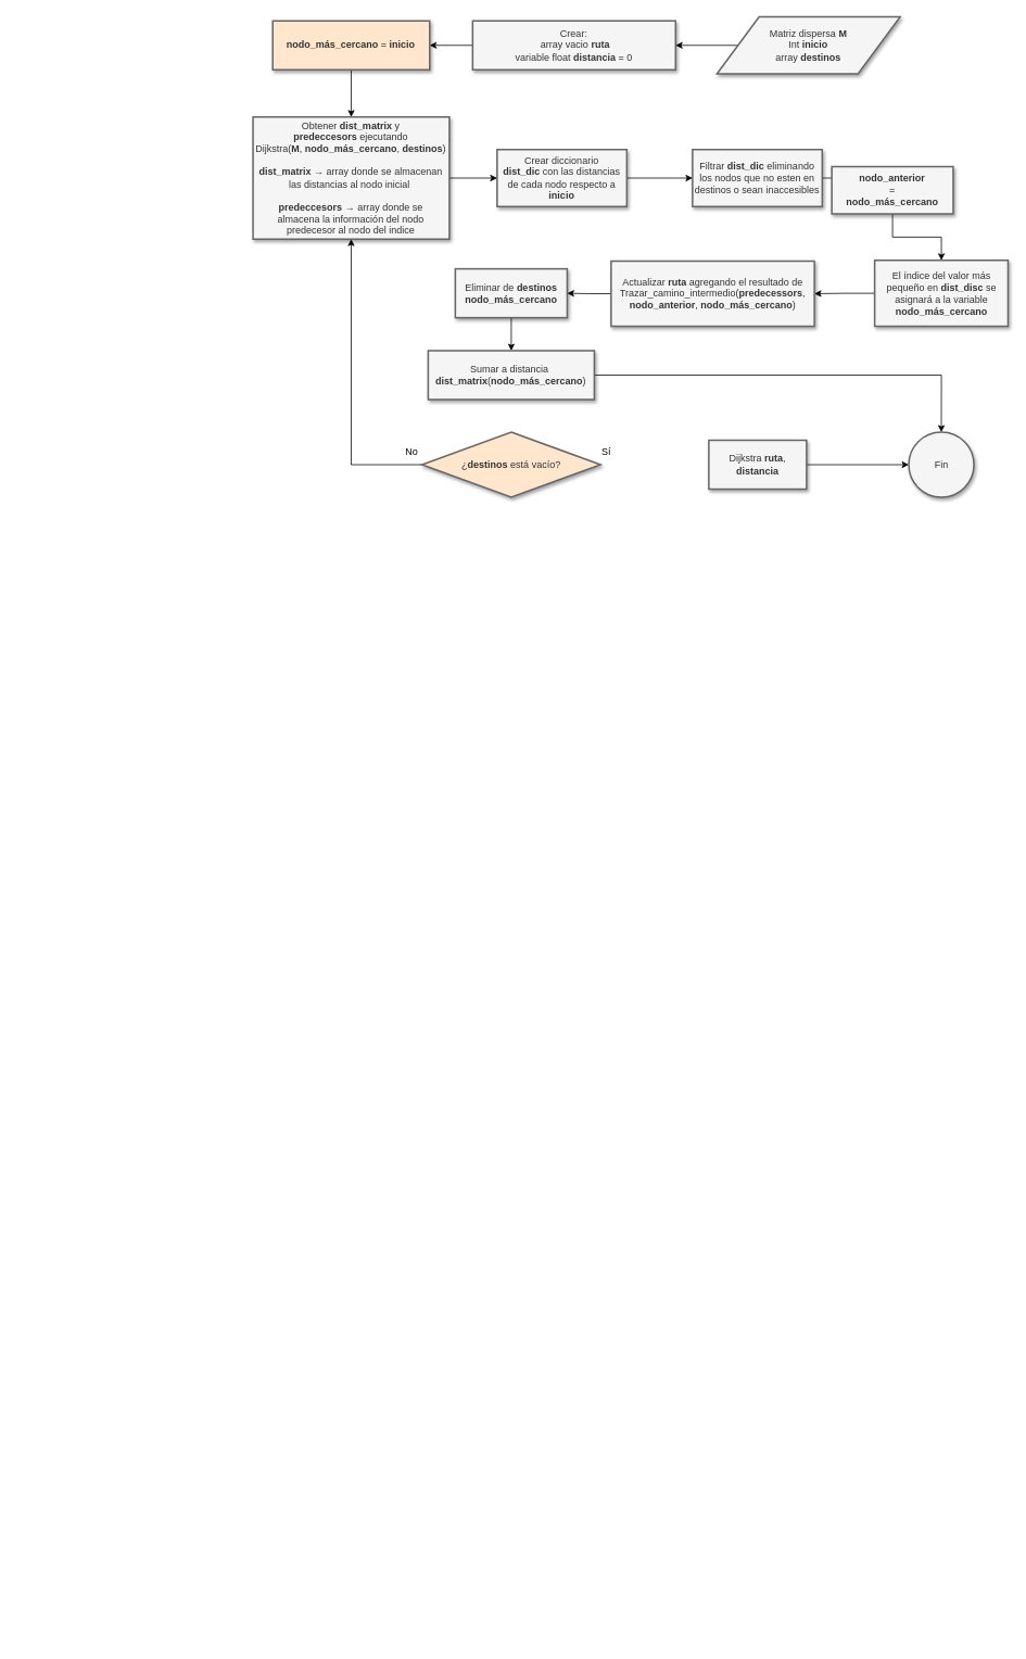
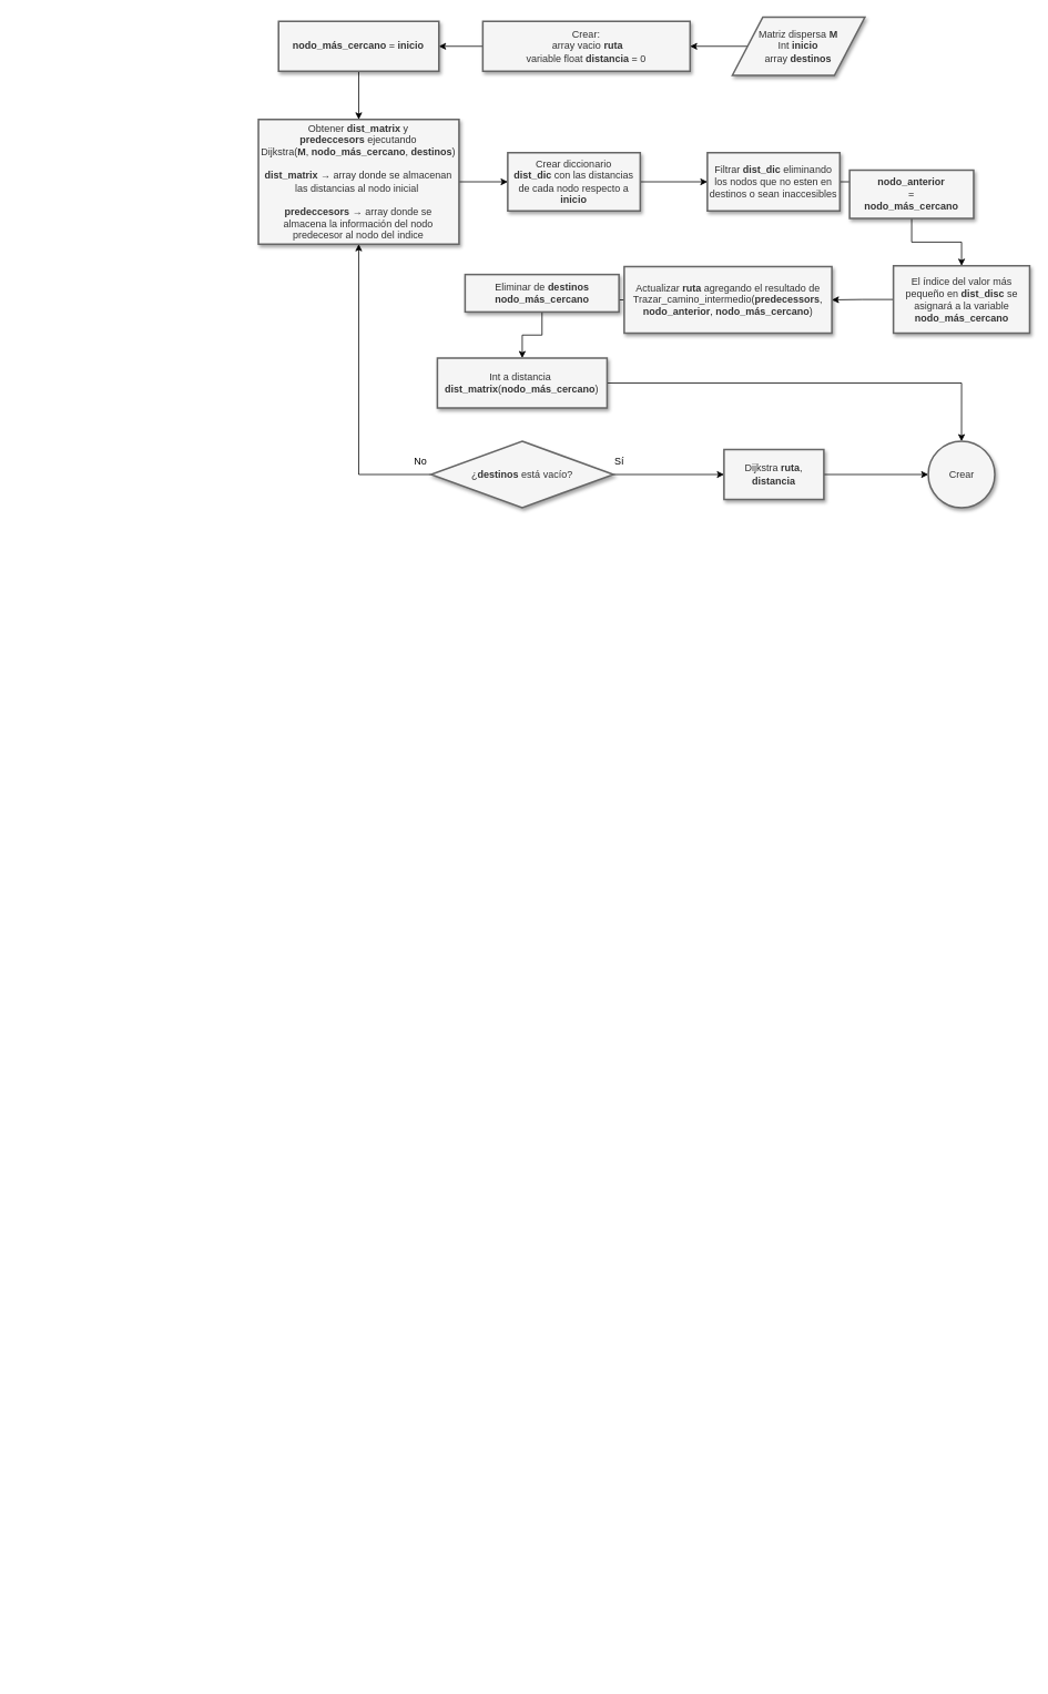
  <mxCell id="0" />
  <mxCell id="1" parent="0" />
  <mxCell id="2" value="" style="edgeStyle=orthogonalEdgeStyle;rounded=0;orthogonalLoop=1;jettySize=auto;html=1;" edge="1" parent="1" source="3" target="6"><mxGeometry relative="1" as="geometry" /></mxCell>
- <mxCell id="3" value="Matriz dispersa &lt;b&gt;M&lt;/b&gt;&lt;div&gt;Int &lt;b&gt;inicio&lt;/b&gt;&lt;/div&gt;&lt;div&gt;&lt;span style=&quot;background-color: initial;&quot;&gt;array&lt;b&gt;&amp;nbsp;destinos&lt;/b&gt;&lt;/span&gt;&lt;/div&gt;" style="shape=parallelogram;html=1;strokeWidth=2;perimeter=parallelogramPerimeter;whiteSpace=wrap;rounded=0;arcSize=12;size=0.23;labelBackgroundColor=none;fillColor=#f5f5f5;strokeColor=#666666;fontColor=#333333;comic=0;shadow=1;jiggle=1;enumerate=0;deletable=1;shadowOpacity=35;" parent="1" vertex="1"><mxGeometry x="880" y="20" width="225" height="70" as="geometry" /></mxCell>
+ <mxCell id="3" value="Matriz dispersa &lt;b&gt;M&lt;/b&gt;&lt;div&gt;Int &lt;b&gt;inicio&lt;/b&gt;&lt;/div&gt;&lt;div&gt;&lt;span style=&quot;background-color: initial;&quot;&gt;array&lt;b&gt;&amp;nbsp;destinos&lt;/b&gt;&lt;/span&gt;&lt;/div&gt;" style="shape=parallelogram;html=1;strokeWidth=2;perimeter=parallelogramPerimeter;whiteSpace=wrap;rounded=0;arcSize=12;size=0.23;labelBackgroundColor=none;fillColor=#f5f5f5;strokeColor=#666666;fontColor=#333333;comic=0;shadow=1;jiggle=1;enumerate=0;deletable=1;shadowOpacity=35;" parent="1" vertex="1"><mxGeometry x="880" y="20" width="159.37" height="70" as="geometry" /></mxCell>
  <mxCell id="4" style="edgeStyle=orthogonalEdgeStyle;rounded=0;orthogonalLoop=1;jettySize=auto;html=1;entryX=0;entryY=0.5;entryDx=0;entryDy=0;strokeColor=#FFFFFF;fontColor=default;labelBackgroundColor=none;" parent="1" edge="1"><mxGeometry relative="1" as="geometry"><Array as="points"><mxPoint x="20" y="2015" /><mxPoint x="20" y="1780" /></Array><mxPoint x="186" y="1780" as="targetPoint" /></mxGeometry></mxCell>
  <mxCell id="5" value="" style="edgeStyle=orthogonalEdgeStyle;rounded=0;orthogonalLoop=1;jettySize=auto;html=1;" edge="1" parent="1" source="6" target="18"><mxGeometry relative="1" as="geometry" /></mxCell>
  <mxCell id="6" value="Crear:&lt;div&gt;&amp;nbsp;array&amp;nbsp;&lt;span style=&quot;background-color: initial;&quot;&gt;vacio&amp;nbsp;&lt;/span&gt;&lt;b style=&quot;background-color: initial;&quot;&gt;ruta&lt;/b&gt;&lt;div&gt;variable float &lt;b&gt;distancia &lt;/b&gt;= 0&lt;/div&gt;&lt;/div&gt;" style="whiteSpace=wrap;html=1;fillColor=#f5f5f5;strokeColor=#666666;fontColor=#333333;strokeWidth=2;rounded=0;arcSize=12;labelBackgroundColor=none;comic=0;shadow=1;jiggle=1;shadowOpacity=35;" vertex="1" parent="1"><mxGeometry x="580" y="25" width="249.18" height="60" as="geometry" /></mxCell>
  <mxCell id="7" value="" style="edgeStyle=orthogonalEdgeStyle;rounded=0;orthogonalLoop=1;jettySize=auto;html=1;" edge="1" parent="1" source="8" target="10"><mxGeometry relative="1" as="geometry" /></mxCell>
  <mxCell id="8" value="Obtener &lt;b&gt;dist_matrix&lt;/b&gt;&amp;nbsp;y &lt;b&gt;predeccesors&lt;/b&gt;&amp;nbsp;ejecutando&lt;div&gt;Dijkstra(&lt;b&gt;M&lt;/b&gt;,&amp;nbsp;&lt;b&gt;nodo_más_cercano&lt;/b&gt;, &lt;b&gt;destinos&lt;/b&gt;)&lt;/div&gt;&lt;div&gt;&lt;br&gt;&lt;/div&gt;&lt;div&gt;&lt;b&gt;dist_matrix&amp;nbsp;&lt;/b&gt;&lt;span style=&quot;background-color: initial;&quot;&gt;→ array donde se almacenan las distancias al nodo inicial&amp;nbsp;&lt;/span&gt;&lt;/div&gt;&lt;div&gt;&lt;span style=&quot;background-color: initial;&quot;&gt;&lt;br&gt;&lt;/span&gt;&lt;/div&gt;&lt;div&gt;&lt;b style=&quot;background-color: initial;&quot;&gt;predeccesors&lt;/b&gt;&lt;span style=&quot;background-color: initial;&quot;&gt;&amp;nbsp;&lt;/span&gt;&lt;span style=&quot;background-color: initial;&quot;&gt;→ array donde se almacena&amp;nbsp;&lt;/span&gt;&lt;span style=&quot;background-color: initial;&quot;&gt;la información del nodo predecesor al nodo del indice&lt;/span&gt;&lt;br&gt;&lt;/div&gt;" style="whiteSpace=wrap;html=1;fillColor=#f5f5f5;strokeColor=#666666;fontColor=#333333;strokeWidth=2;rounded=0;arcSize=12;labelBackgroundColor=none;comic=0;shadow=1;jiggle=1;shadowOpacity=35;" vertex="1" parent="1"><mxGeometry x="310.25" y="143" width="241.12" height="150" as="geometry" /></mxCell>
  <mxCell id="9" value="" style="edgeStyle=orthogonalEdgeStyle;rounded=0;orthogonalLoop=1;jettySize=auto;html=1;" edge="1" parent="1" source="10" target="12"><mxGeometry relative="1" as="geometry" /></mxCell>
  <mxCell id="10" value="Crear diccionario&lt;div&gt;&lt;b&gt;dist_dic&lt;/b&gt;&amp;nbsp;con las distancias de cada nodo respecto a &lt;b&gt;inicio&lt;/b&gt;&lt;/div&gt;" style="whiteSpace=wrap;html=1;fillColor=#f5f5f5;strokeColor=#666666;fontColor=#333333;strokeWidth=2;rounded=0;arcSize=12;labelBackgroundColor=none;comic=0;shadow=1;jiggle=1;shadowOpacity=35;" vertex="1" parent="1"><mxGeometry x="610" y="183" width="159.26" height="70" as="geometry" /></mxCell>
  <mxCell id="11" value="" style="edgeStyle=orthogonalEdgeStyle;rounded=0;orthogonalLoop=1;jettySize=auto;html=1;" edge="1" parent="1" source="12" target="20"><mxGeometry relative="1" as="geometry" /></mxCell>
  <mxCell id="12" value="Filtrar &lt;b&gt;dist_dic&lt;/b&gt;&amp;nbsp;eliminando los nodos que no esten en destinos o sean inaccesibles" style="whiteSpace=wrap;html=1;fillColor=#f5f5f5;strokeColor=#666666;fontColor=#333333;strokeWidth=2;rounded=0;arcSize=12;labelBackgroundColor=none;comic=0;shadow=1;jiggle=1;shadowOpacity=35;" vertex="1" parent="1"><mxGeometry x="850" y="183" width="159.24" height="70" as="geometry" /></mxCell>
  <mxCell id="13" value="" style="edgeStyle=orthogonalEdgeStyle;rounded=0;orthogonalLoop=1;jettySize=auto;html=1;" edge="1" parent="1" source="14" target="16"><mxGeometry relative="1" as="geometry" /></mxCell>
  <mxCell id="14" value="El índice del valor más pequeño en &lt;b&gt;dist_disc&lt;/b&gt;&amp;nbsp;se asignará a la variable &lt;b&gt;nodo_más_cercano&lt;/b&gt;" style="whiteSpace=wrap;html=1;fillColor=#f5f5f5;strokeColor=#666666;fontColor=#333333;strokeWidth=2;rounded=0;arcSize=12;labelBackgroundColor=none;comic=0;shadow=1;jiggle=1;shadowOpacity=35;" vertex="1" parent="1"><mxGeometry x="1073.7" y="319" width="163.73" height="81" as="geometry" /></mxCell>
  <mxCell id="15" value="" style="edgeStyle=orthogonalEdgeStyle;rounded=0;orthogonalLoop=1;jettySize=auto;html=1;" edge="1" parent="1" source="16" target="22"><mxGeometry relative="1" as="geometry" /></mxCell>
  <mxCell id="16" value="Actualizar &lt;b&gt;ruta &lt;/b&gt;agregando el resultado de Trazar_camino_intermedio(&lt;b&gt;predecessors&lt;/b&gt;, &lt;b&gt;nodo_anterior&lt;/b&gt;,&amp;nbsp;&lt;b&gt;nodo_más_cercano&lt;/b&gt;)" style="whiteSpace=wrap;html=1;fillColor=#f5f5f5;strokeColor=#666666;fontColor=#333333;strokeWidth=2;rounded=0;arcSize=12;labelBackgroundColor=none;comic=0;shadow=1;jiggle=1;shadowOpacity=35;" vertex="1" parent="1"><mxGeometry x="750" y="320" width="249.64" height="80" as="geometry" /></mxCell>
  <mxCell id="17" value="" style="edgeStyle=orthogonalEdgeStyle;rounded=0;orthogonalLoop=1;jettySize=auto;html=1;" edge="1" parent="1" source="18" target="8"><mxGeometry relative="1" as="geometry" /></mxCell>
- <mxCell id="18" value="&lt;b&gt;nodo_más_cercano &lt;/b&gt;=&lt;b&gt; inicio&lt;/b&gt;" style="whiteSpace=wrap;html=1;fillColor=#ffe6cc;strokeColor=#666666;fontColor=#333333;strokeWidth=2;rounded=0;arcSize=12;labelBackgroundColor=none;comic=0;shadow=1;jiggle=1;shadowOpacity=35;" vertex="1" parent="1"><mxGeometry x="334.47" y="25" width="192.69" height="60" as="geometry" /></mxCell>
+ <mxCell id="18" value="&lt;b&gt;nodo_más_cercano &lt;/b&gt;=&lt;b&gt; inicio&lt;/b&gt;" style="whiteSpace=wrap;html=1;fillColor=#f5f5f5;strokeColor=#666666;fontColor=#333333;strokeWidth=2;rounded=0;arcSize=12;labelBackgroundColor=none;comic=0;shadow=1;jiggle=1;shadowOpacity=35;" vertex="1" parent="1"><mxGeometry x="334.47" y="25" width="192.69" height="60" as="geometry" /></mxCell>
  <mxCell id="19" style="edgeStyle=orthogonalEdgeStyle;rounded=0;orthogonalLoop=1;jettySize=auto;html=1;" edge="1" parent="1" source="20" target="14"><mxGeometry relative="1" as="geometry" /></mxCell>
  <mxCell id="20" value="&lt;b&gt;nodo_anterior&lt;/b&gt;&lt;div&gt;&lt;span style=&quot;background-color: initial;&quot;&gt;=&lt;/span&gt;&lt;div&gt;&lt;b style=&quot;background-color: initial;&quot;&gt;nodo_más_cercano&lt;/b&gt;&lt;/div&gt;&lt;/div&gt;" style="whiteSpace=wrap;html=1;fillColor=#f5f5f5;strokeColor=#666666;fontColor=#333333;strokeWidth=2;rounded=0;arcSize=12;labelBackgroundColor=none;comic=0;shadow=1;jiggle=1;shadowOpacity=35;" vertex="1" parent="1"><mxGeometry x="1021" y="204" width="149.11" height="58" as="geometry" /></mxCell>
  <mxCell id="21" value="" style="edgeStyle=orthogonalEdgeStyle;rounded=0;orthogonalLoop=1;jettySize=auto;html=1;" edge="1" parent="1" source="22" target="24"><mxGeometry relative="1" as="geometry" /></mxCell>
- <mxCell id="22" value="Eliminar de &lt;b&gt;destinos&lt;/b&gt;&lt;div&gt;&lt;b&gt;nodo_más_cercano&lt;/b&gt;&lt;br&gt;&lt;/div&gt;" style="whiteSpace=wrap;html=1;fillColor=#f5f5f5;strokeColor=#666666;fontColor=#333333;strokeWidth=2;rounded=0;arcSize=12;labelBackgroundColor=none;comic=0;shadow=1;jiggle=1;shadowOpacity=35;" vertex="1" parent="1"><mxGeometry x="558.69" y="329.5" width="137.37" height="60" as="geometry" /></mxCell>
+ <mxCell id="22" value="Eliminar de &lt;b&gt;destinos&lt;/b&gt;&lt;div&gt;&lt;b&gt;nodo_más_cercano&lt;/b&gt;&lt;br&gt;&lt;/div&gt;" style="whiteSpace=wrap;html=1;fillColor=#f5f5f5;strokeColor=#666666;fontColor=#333333;strokeWidth=2;rounded=0;arcSize=12;labelBackgroundColor=none;comic=0;shadow=1;jiggle=1;shadowOpacity=35;" vertex="1" parent="1"><mxGeometry x="558.69" y="329.5" width="185" height="45" as="geometry" /></mxCell>
  <mxCell id="23" value="" style="edgeStyle=orthogonalEdgeStyle;rounded=0;orthogonalLoop=1;jettySize=auto;html=1;" edge="1" parent="1" source="24" target="31"><mxGeometry relative="1" as="geometry" /></mxCell>
- <mxCell id="24" value="Sumar a distancia&amp;nbsp;&lt;div&gt;&lt;b&gt;dist_matrix&lt;/b&gt;(&lt;b style=&quot;background-color: initial;&quot;&gt;nodo_más_cercano&lt;/b&gt;&lt;span style=&quot;background-color: initial;&quot;&gt;)&lt;/span&gt;&lt;/div&gt;" style="whiteSpace=wrap;html=1;fillColor=#f5f5f5;strokeColor=#666666;fontColor=#333333;strokeWidth=2;rounded=0;arcSize=12;labelBackgroundColor=none;comic=0;shadow=1;jiggle=1;shadowOpacity=35;" vertex="1" parent="1"><mxGeometry x="525.37" y="430" width="204" height="60" as="geometry" /></mxCell>
+ <mxCell id="24" value="Int a distancia&amp;nbsp;&lt;div&gt;&lt;b&gt;dist_matrix&lt;/b&gt;(&lt;b style=&quot;background-color: initial;&quot;&gt;nodo_más_cercano&lt;/b&gt;&lt;span style=&quot;background-color: initial;&quot;&gt;)&lt;/span&gt;&lt;/div&gt;" style="whiteSpace=wrap;html=1;fillColor=#f5f5f5;strokeColor=#666666;fontColor=#333333;strokeWidth=2;rounded=0;arcSize=12;labelBackgroundColor=none;comic=0;shadow=1;jiggle=1;shadowOpacity=35;" vertex="1" parent="1"><mxGeometry x="525.37" y="430" width="204" height="60" as="geometry" /></mxCell>
+ <mxCell id="25" value="" style="edgeStyle=orthogonalEdgeStyle;rounded=0;orthogonalLoop=1;jettySize=auto;html=1;" edge="1" parent="1" source="27" target="29"><mxGeometry relative="1" as="geometry" /></mxCell>
  <mxCell id="26" style="edgeStyle=orthogonalEdgeStyle;rounded=0;orthogonalLoop=1;jettySize=auto;html=1;entryX=0.5;entryY=1;entryDx=0;entryDy=0;" edge="1" parent="1" source="27" target="8"><mxGeometry relative="1" as="geometry"><Array as="points"><mxPoint x="431" y="570" /></Array></mxGeometry></mxCell>
- <mxCell id="27" value="¿&lt;b&gt;destinos&lt;/b&gt; está vacío?" style="rhombus;whiteSpace=wrap;html=1;fillColor=#ffe6cc;strokeColor=#666666;fontColor=#333333;strokeWidth=2;rounded=0;arcSize=12;labelBackgroundColor=none;comic=0;shadow=1;jiggle=1;shadowOpacity=35;" vertex="1" parent="1"><mxGeometry x="517.7" y="530" width="219.33" height="80" as="geometry" /></mxCell>
+ <mxCell id="27" value="¿&lt;b&gt;destinos&lt;/b&gt; está vacío?" style="rhombus;whiteSpace=wrap;html=1;fillColor=#f5f5f5;strokeColor=#666666;fontColor=#333333;strokeWidth=2;rounded=0;arcSize=12;labelBackgroundColor=none;comic=0;shadow=1;jiggle=1;shadowOpacity=35;" vertex="1" parent="1"><mxGeometry x="517.7" y="530" width="219.33" height="80" as="geometry" /></mxCell>
  <mxCell id="28" value="" style="edgeStyle=orthogonalEdgeStyle;rounded=0;orthogonalLoop=1;jettySize=auto;html=1;" edge="1" parent="1" source="29" target="31"><mxGeometry relative="1" as="geometry" /></mxCell>
  <mxCell id="29" value="Dijkstra &lt;b&gt;ruta&lt;/b&gt;, &lt;b&gt;distancia&lt;/b&gt;" style="whiteSpace=wrap;html=1;fillColor=#f5f5f5;strokeColor=#666666;fontColor=#333333;strokeWidth=2;rounded=0;arcSize=12;labelBackgroundColor=none;comic=0;shadow=1;jiggle=1;shadowOpacity=35;" vertex="1" parent="1"><mxGeometry x="869.995" y="540" width="120" height="60" as="geometry" /></mxCell>
  <mxCell id="30" value="Sí" style="text;html=1;align=center;verticalAlign=middle;resizable=0;points=[];autosize=1;strokeColor=none;fillColor=none;" vertex="1" parent="1"><mxGeometry x="729.37" y="540" width="30" height="30" as="geometry" /></mxCell>
- <mxCell id="31" value="Fin" style="ellipse;whiteSpace=wrap;html=1;fillColor=#f5f5f5;strokeColor=#666666;fontColor=#333333;strokeWidth=2;rounded=0;arcSize=12;labelBackgroundColor=none;comic=0;shadow=1;jiggle=1;shadowOpacity=35;" vertex="1" parent="1"><mxGeometry x="1115.555" y="530" width="80" height="80" as="geometry" /></mxCell>
+ <mxCell id="31" value="Crear" style="ellipse;whiteSpace=wrap;html=1;fillColor=#f5f5f5;strokeColor=#666666;fontColor=#333333;strokeWidth=2;rounded=0;arcSize=12;labelBackgroundColor=none;comic=0;shadow=1;jiggle=1;shadowOpacity=35;" vertex="1" parent="1"><mxGeometry x="1115.555" y="530" width="80" height="80" as="geometry" /></mxCell>
  <mxCell id="32" value="No" style="text;html=1;align=center;verticalAlign=middle;resizable=0;points=[];autosize=1;strokeColor=none;fillColor=none;" vertex="1" parent="1"><mxGeometry x="485.37" y="540" width="40" height="30" as="geometry" /></mxCell>
